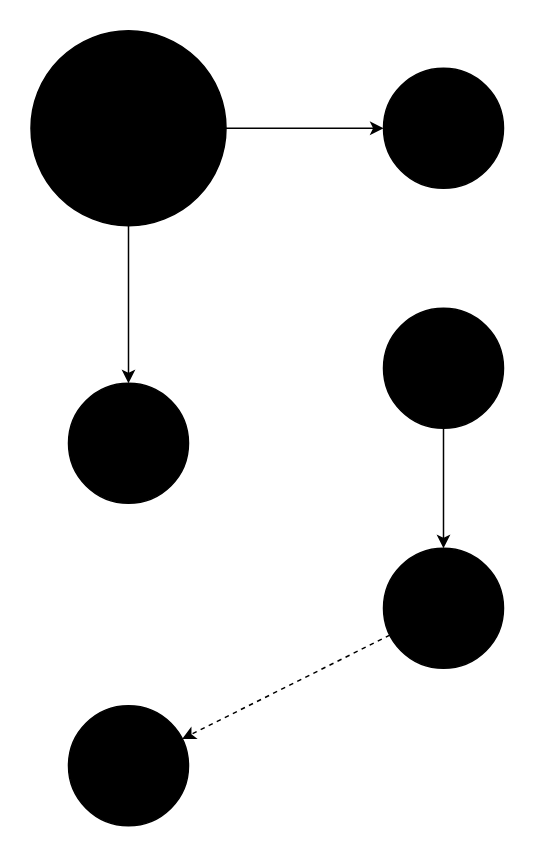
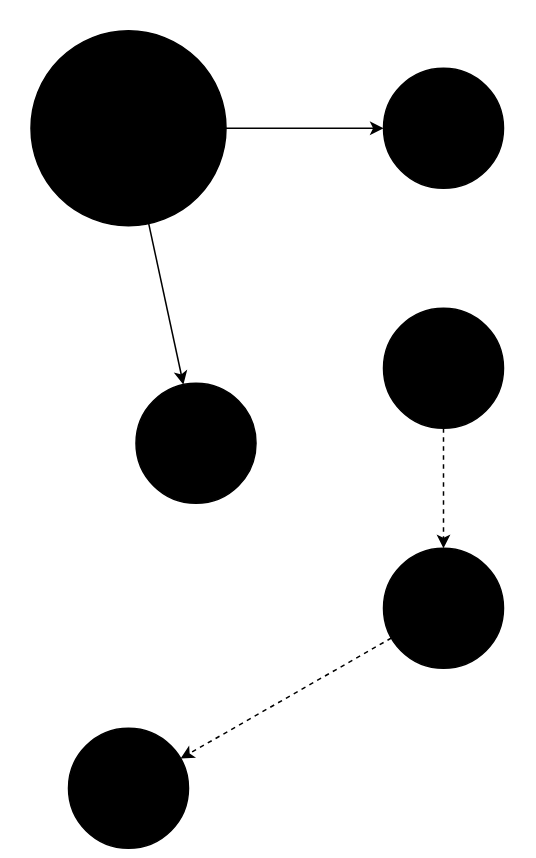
  <mxCell id="0" />
  <mxCell id="1" parent="0" />
  <mxCell id="2" value="" style="edgeStyle=none;html=1;fontColor=#000000;" edge="1" parent="1" source="4" target="5"><mxGeometry relative="1" as="geometry" /></mxCell>
  <mxCell id="3" value="" style="edgeStyle=none;html=1;fontColor=#000000;" edge="1" parent="1" source="4" target="10"><mxGeometry relative="1" as="geometry" /></mxCell>
  <mxCell id="4" value="NEW_QUERY" style="ellipse;fillColor=strokeColor;fontColor=#000000;" vertex="1" parent="1"><mxGeometry x="20" y="20" width="130" height="130" as="geometry" /></mxCell>
  <mxCell id="5" value="START&lt;br&gt;HEADER" style="ellipse;whiteSpace=wrap;html=1;fillColor=strokeColor;fontColor=#000000;" vertex="1" parent="1"><mxGeometry x="255" y="45" width="80" height="80" as="geometry" /></mxCell>
- <mxCell id="6" value="" style="edgeStyle=none;html=1;fontColor=#000000;" edge="1" parent="1" source="7" target="9"><mxGeometry relative="1" as="geometry" /></mxCell>
+ <mxCell id="6" value="" style="edgeStyle=none;html=1;fontColor=#000000;dashed=1;" edge="1" parent="1" source="7" target="9"><mxGeometry relative="1" as="geometry" /></mxCell>
  <mxCell id="7" value="METADATA" style="ellipse;whiteSpace=wrap;html=1;fillColor=strokeColor;fontColor=#000000;" vertex="1" parent="1"><mxGeometry x="255" y="205" width="80" height="80" as="geometry" /></mxCell>
  <mxCell id="8" value="" style="edgeStyle=none;html=1;fontColor=#000000;dashed=1;" edge="1" parent="1" source="9" target="11"><mxGeometry relative="1" as="geometry" /></mxCell>
  <mxCell id="9" value="END HEADER" style="ellipse;whiteSpace=wrap;html=1;fillColor=strokeColor;fontColor=#000000;" vertex="1" parent="1"><mxGeometry x="255" y="365" width="80" height="80" as="geometry" /></mxCell>
- <mxCell id="10" value="QUICK&lt;br&gt;NAME" style="ellipse;whiteSpace=wrap;html=1;fillColor=strokeColor;fontColor=#000000;" vertex="1" parent="1"><mxGeometry x="45" y="255" width="80" height="80" as="geometry" /></mxCell>
- <mxCell id="11" value="QUERY" style="ellipse;whiteSpace=wrap;html=1;fillColor=strokeColor;fontColor=#000000;" vertex="1" parent="1"><mxGeometry x="45" y="470" width="80" height="80" as="geometry" /></mxCell>
+ <mxCell id="10" value="QUICK&lt;br&gt;NAME" style="ellipse;whiteSpace=wrap;html=1;fillColor=strokeColor;fontColor=#000000;" vertex="1" parent="1"><mxGeometry x="90" y="255" width="80" height="80" as="geometry" /></mxCell>
+ <mxCell id="11" value="QUERY" style="ellipse;whiteSpace=wrap;html=1;fillColor=strokeColor;fontColor=#000000;" vertex="1" parent="1"><mxGeometry x="45" y="485" width="80" height="80" as="geometry" /></mxCell>
